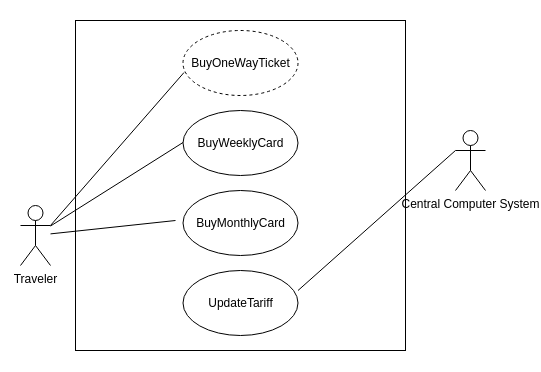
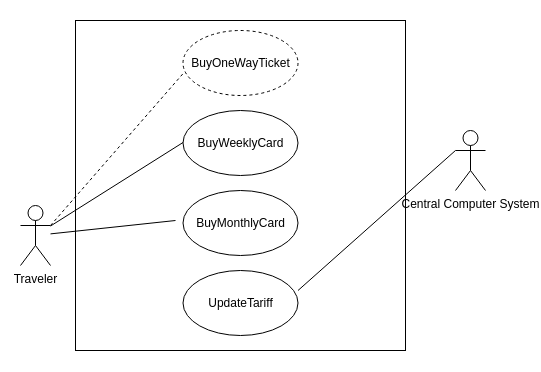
  <mxCell id="0" />
  <mxCell id="1" parent="0" />
  <mxCell id="2" value="Traveler&lt;div&gt;&lt;br&gt;&lt;/div&gt;" style="shape=umlActor;verticalLabelPosition=bottom;verticalAlign=top;html=1;outlineConnect=0;" vertex="1" parent="1"><mxGeometry x="20" y="205" width="30" height="60" as="geometry" /></mxCell>
  <mxCell id="3" value="&lt;div&gt;&lt;br&gt;&lt;/div&gt;" style="whiteSpace=wrap;html=1;aspect=fixed;" vertex="1" parent="1"><mxGeometry x="75" y="20" width="330" height="330" as="geometry" /></mxCell>
  <mxCell id="4" value="BuyOneWayTicket" style="ellipse;whiteSpace=wrap;html=1;dashed=1;" vertex="1" parent="1"><mxGeometry x="182.5" y="30" width="115" height="65" as="geometry" /></mxCell>
  <mxCell id="5" value="BuyWeeklyCard" style="ellipse;whiteSpace=wrap;html=1;" vertex="1" parent="1"><mxGeometry x="182.5" y="110" width="115" height="65" as="geometry" /></mxCell>
  <mxCell id="6" value="UpdateTariff" style="ellipse;whiteSpace=wrap;html=1;" vertex="1" parent="1"><mxGeometry x="182.5" y="270" width="115" height="65" as="geometry" /></mxCell>
  <mxCell id="7" value="" style="endArrow=none;html=1;rounded=0;" edge="1" parent="1" target="8"><mxGeometry width="50" height="50" relative="1" as="geometry"><mxPoint x="225" y="210" as="sourcePoint" /><mxPoint x="275" y="160" as="targetPoint" /></mxGeometry></mxCell>
  <mxCell id="8" value="BuyMonthlyCard" style="ellipse;whiteSpace=wrap;html=1;" vertex="1" parent="1"><mxGeometry x="182.5" y="190" width="115" height="65" as="geometry" /></mxCell>
- <mxCell id="9" value="" style="endArrow=none;html=1;rounded=0;entryX=0.009;entryY=0.646;entryDx=0;entryDy=0;entryPerimeter=0;exitX=1;exitY=0.333;exitDx=0;exitDy=0;exitPerimeter=0;" edge="1" parent="1" source="2" target="4"><mxGeometry width="50" height="50" relative="1" as="geometry"><mxPoint x="225" y="210" as="sourcePoint" /><mxPoint x="275" y="160" as="targetPoint" /></mxGeometry></mxCell>
+ <mxCell id="9" value="" style="endArrow=none;html=1;rounded=0;entryX=0.009;entryY=0.646;entryDx=0;entryDy=0;entryPerimeter=0;exitX=1;exitY=0.333;exitDx=0;exitDy=0;exitPerimeter=0;dashed=1;" edge="1" parent="1" source="2" target="4"><mxGeometry width="50" height="50" relative="1" as="geometry"><mxPoint x="225" y="210" as="sourcePoint" /><mxPoint x="275" y="160" as="targetPoint" /></mxGeometry></mxCell>
  <mxCell id="10" value="" style="endArrow=none;html=1;rounded=0;entryX=0.009;entryY=0.646;entryDx=0;entryDy=0;entryPerimeter=0;" edge="1" parent="1" source="2"><mxGeometry width="50" height="50" relative="1" as="geometry"><mxPoint x="41.5" y="228" as="sourcePoint" /><mxPoint x="182.5" y="142" as="targetPoint" /></mxGeometry></mxCell>
  <mxCell id="11" value="" style="endArrow=none;html=1;rounded=0;" edge="1" parent="1" source="2"><mxGeometry width="50" height="50" relative="1" as="geometry"><mxPoint x="125" y="270" as="sourcePoint" /><mxPoint x="175" y="220" as="targetPoint" /></mxGeometry></mxCell>
  <mxCell id="12" value="Central Computer System&lt;div&gt;&lt;br&gt;&lt;/div&gt;" style="shape=umlActor;verticalLabelPosition=bottom;verticalAlign=top;html=1;outlineConnect=0;" vertex="1" parent="1"><mxGeometry x="455" y="130" width="30" height="60" as="geometry" /></mxCell>
  <mxCell id="13" value="" style="endArrow=none;html=1;rounded=0;entryX=0;entryY=0.333;entryDx=0;entryDy=0;entryPerimeter=0;" edge="1" parent="1" target="12"><mxGeometry width="50" height="50" relative="1" as="geometry"><mxPoint x="297.5" y="290" as="sourcePoint" /><mxPoint x="347.5" y="240" as="targetPoint" /></mxGeometry></mxCell>
